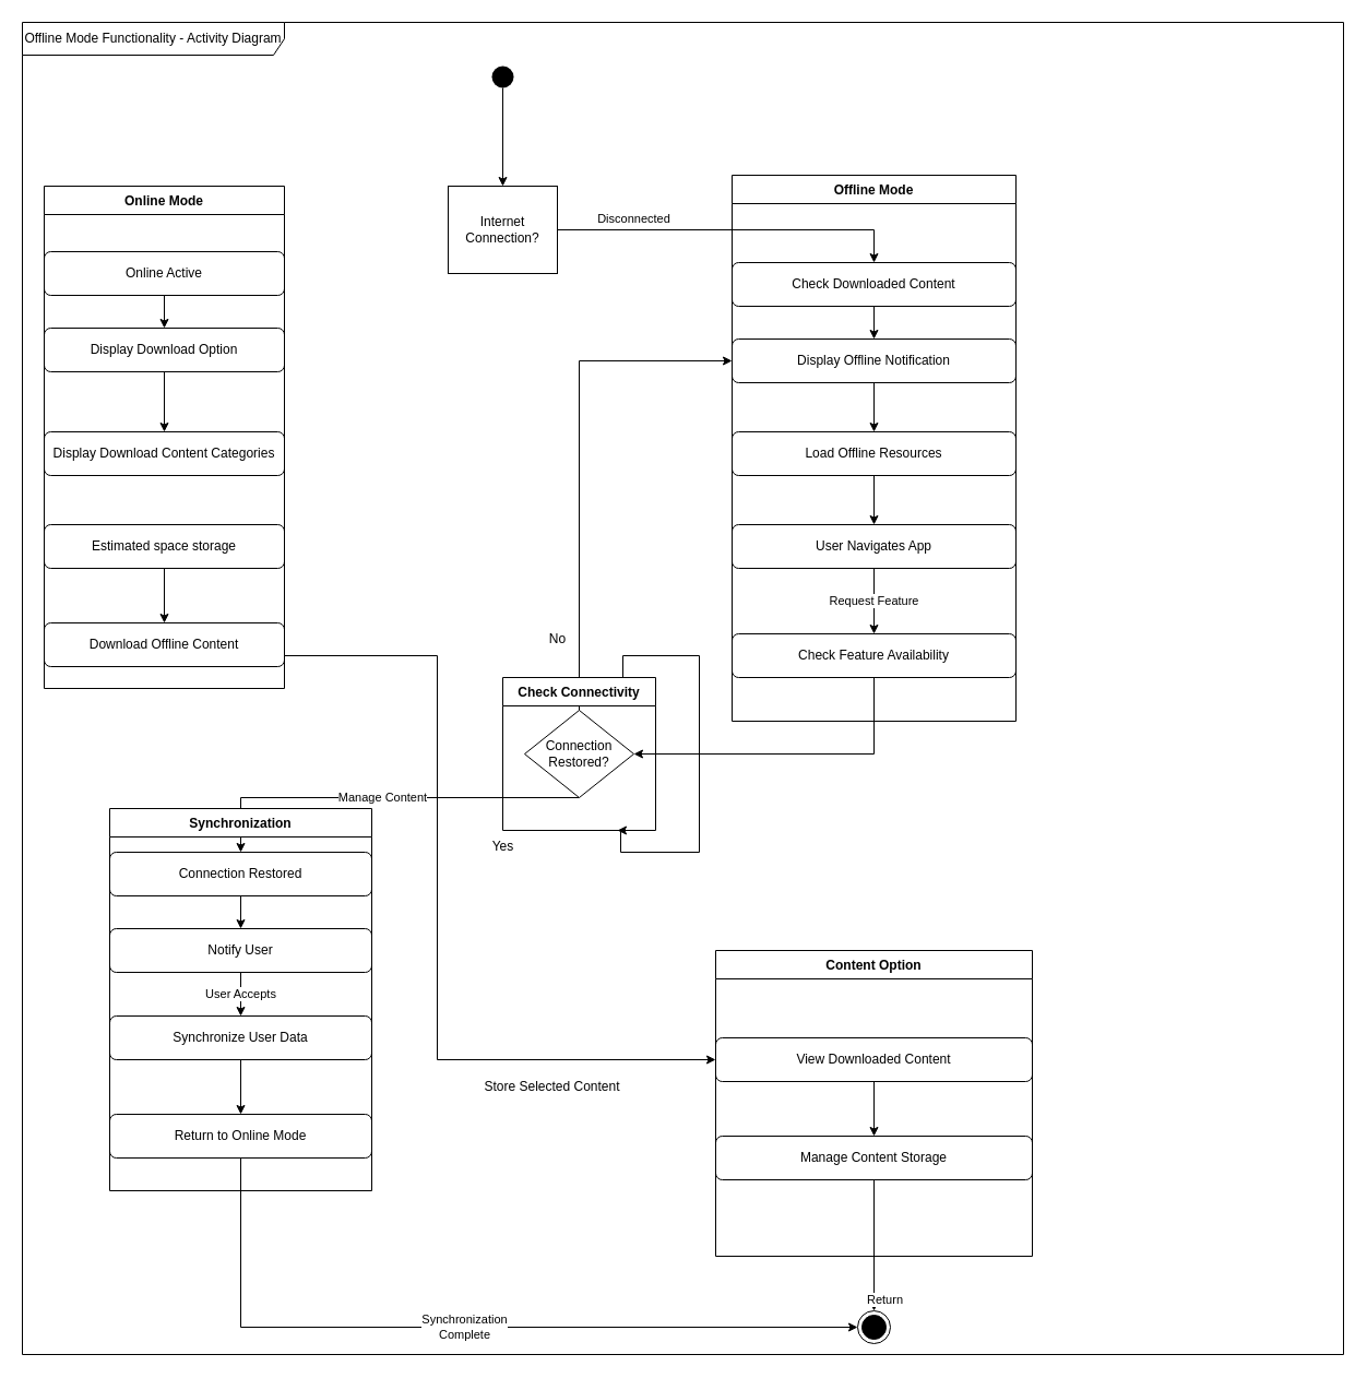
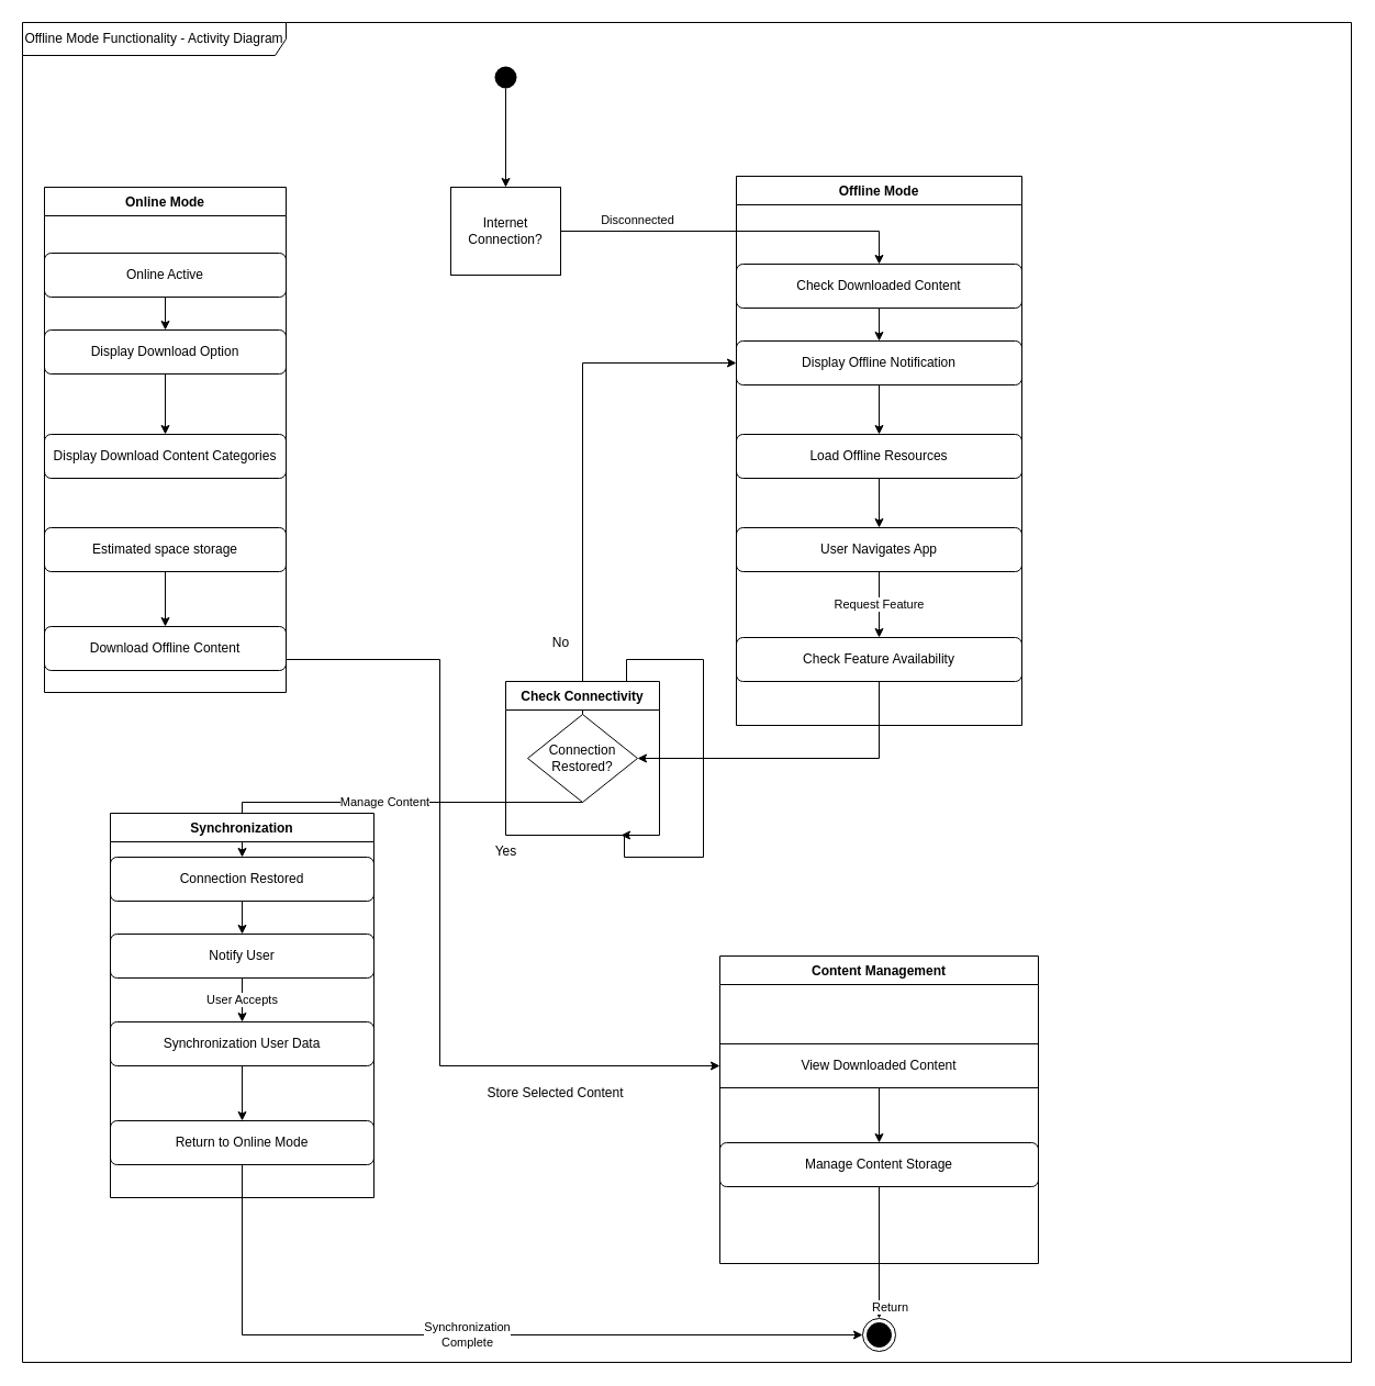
  <mxCell id="0" />
  <mxCell id="1" parent="0" />
  <mxCell id="2" value="Offline Mode Functionality - Activity Diagram" style="shape=umlFrame;whiteSpace=wrap;html=1;pointerEvents=0;recursiveResize=0;container=1;collapsible=0;width=240;height=30;" vertex="1" parent="1"><mxGeometry x="20" width="1210" height="1220" as="geometry" y="20" /></mxCell>
  <mxCell id="3" value="Check Feature Availability" style="rounded=1;whiteSpace=wrap;html=1;" vertex="1" parent="2"><mxGeometry x="650" y="560" width="260" height="40" as="geometry" /></mxCell>
  <mxCell id="4" value="Request Feature" style="endArrow=classic;html=1;rounded=0;exitX=0.5;exitY=1;exitDx=0;exitDy=0;entryX=0.5;entryY=0;entryDx=0;entryDy=0;" edge="1" parent="2" source="5" target="3"><mxGeometry width="50" height="50" relative="1" as="geometry"><mxPoint x="780" y="664" as="sourcePoint" /><mxPoint x="830" y="614" as="targetPoint" /></mxGeometry></mxCell>
  <mxCell id="5" value="User Navigates App" style="rounded=1;whiteSpace=wrap;html=1;" vertex="1" parent="2"><mxGeometry x="650" y="460" width="260" height="40" as="geometry" /></mxCell>
  <mxCell id="6" value="" style="endArrow=classic;html=1;rounded=0;exitX=0.5;exitY=1;exitDx=0;exitDy=0;entryX=0.5;entryY=0;entryDx=0;entryDy=0;" edge="1" parent="2" source="7" target="5"><mxGeometry width="50" height="50" relative="1" as="geometry"><mxPoint x="780" y="664" as="sourcePoint" /><mxPoint x="830" y="614" as="targetPoint" /></mxGeometry></mxCell>
  <mxCell id="7" value="Load Offline Resources" style="rounded=1;whiteSpace=wrap;html=1;" vertex="1" parent="2"><mxGeometry x="650" y="375" width="260" height="40" as="geometry" /></mxCell>
  <mxCell id="8" value="" style="endArrow=classic;html=1;rounded=0;exitX=0.5;exitY=1;exitDx=0;exitDy=0;entryX=0.5;entryY=0;entryDx=0;entryDy=0;" edge="1" parent="2" source="9" target="7"><mxGeometry width="50" height="50" relative="1" as="geometry"><mxPoint x="780" y="664" as="sourcePoint" /><mxPoint x="830" y="614" as="targetPoint" /></mxGeometry></mxCell>
  <mxCell id="9" value="Display Offline Notification" style="rounded=1;whiteSpace=wrap;html=1;" vertex="1" parent="2"><mxGeometry x="650" y="290" width="260" height="40" as="geometry" /></mxCell>
  <mxCell id="10" value="" style="endArrow=classic;html=1;rounded=0;exitX=0.5;exitY=1;exitDx=0;exitDy=0;entryX=0.5;entryY=0;entryDx=0;entryDy=0;" edge="1" parent="2" source="11" target="9"><mxGeometry width="50" height="50" relative="1" as="geometry"><mxPoint x="790" y="564" as="sourcePoint" /><mxPoint x="840" y="514" as="targetPoint" /></mxGeometry></mxCell>
  <mxCell id="11" value="Check Downloaded Content" style="rounded=1;whiteSpace=wrap;html=1;" vertex="1" parent="2"><mxGeometry x="650" y="220" width="260" height="40" as="geometry" /></mxCell>
  <mxCell id="12" value="Manage Content Storage" style="rounded=1;whiteSpace=wrap;html=1;" vertex="1" parent="2"><mxGeometry x="635" y="1020" width="290" height="40" as="geometry" /></mxCell>
- <mxCell id="13" value="View Downloaded Content" style="rounded=1;whiteSpace=wrap;html=1;" vertex="1" parent="2"><mxGeometry x="635" y="930" width="290" height="40" as="geometry" /></mxCell>
+ <mxCell id="13" value="View Downloaded Content" style="whiteSpace=wrap;html=1;rounded=0;" vertex="1" parent="2"><mxGeometry x="635" y="930" width="290" height="40" as="geometry" /></mxCell>
  <mxCell id="14" value="" style="endArrow=classic;html=1;rounded=0;exitX=0.5;exitY=1;exitDx=0;exitDy=0;entryX=0.5;entryY=0;entryDx=0;entryDy=0;" edge="1" parent="2" source="13" target="12"><mxGeometry width="50" height="50" relative="1" as="geometry"><mxPoint x="1025" y="1150" as="sourcePoint" /><mxPoint x="1075" y="1100" as="targetPoint" /></mxGeometry></mxCell>
  <mxCell id="15" value="Manage Content" style="endArrow=classic;html=1;rounded=0;entryX=0.5;entryY=0;entryDx=0;entryDy=0;" edge="1" parent="2" target="35"><mxGeometry width="50" height="50" relative="1" as="geometry"><mxPoint x="510" y="710" as="sourcePoint" /><mxPoint x="210" y="900" as="targetPoint" /><Array as="points"><mxPoint x="200" y="710" /></Array></mxGeometry></mxCell>
  <mxCell id="16" value="Return" style="endArrow=classic;html=1;rounded=0;exitX=0.5;exitY=1;exitDx=0;exitDy=0;entryX=0.5;entryY=0;entryDx=0;entryDy=0;" edge="1" parent="2" source="12" target="41"><mxGeometry x="0.833" y="10" width="50" height="50" relative="1" as="geometry"><mxPoint x="660" y="1200" as="sourcePoint" /><mxPoint x="692.5" y="1140" as="targetPoint" /><mxPoint as="offset" /></mxGeometry></mxCell>
  <mxCell id="17" value="" style="endArrow=classic;html=1;rounded=0;exitX=0.5;exitY=1;exitDx=0;exitDy=0;entryX=1;entryY=0.5;entryDx=0;entryDy=0;" edge="1" parent="2" source="3" target="36"><mxGeometry x="0.048" y="-66" width="50" height="50" relative="1" as="geometry"><mxPoint x="780" y="682.5" as="sourcePoint" /><mxPoint x="450.0" y="970.0" as="targetPoint" /><mxPoint as="offset" /><Array as="points"><mxPoint x="780" y="670" /></Array></mxGeometry></mxCell>
  <mxCell id="18" style="edgeStyle=orthogonalEdgeStyle;rounded=0;orthogonalLoop=1;jettySize=auto;html=1;entryX=0;entryY=0.5;entryDx=0;entryDy=0;" edge="1" parent="2" source="19" target="13"><mxGeometry relative="1" as="geometry"><Array as="points"><mxPoint x="380" y="580" /><mxPoint x="380" y="950" /></Array></mxGeometry></mxCell>
  <mxCell id="19" value="Download Offline Content" style="rounded=1;whiteSpace=wrap;html=1;" vertex="1" parent="2"><mxGeometry x="20" y="550" width="220" height="40" as="geometry" /></mxCell>
  <mxCell id="20" style="edgeStyle=orthogonalEdgeStyle;rounded=0;orthogonalLoop=1;jettySize=auto;html=1;entryX=0.5;entryY=0;entryDx=0;entryDy=0;" edge="1" parent="2" source="21" target="45"><mxGeometry relative="1" as="geometry" /></mxCell>
  <mxCell id="21" value="Display Download Option" style="rounded=1;whiteSpace=wrap;html=1;" vertex="1" parent="2"><mxGeometry x="20" y="280" width="220" height="40" as="geometry" /></mxCell>
  <mxCell id="22" value="" style="endArrow=classic;html=1;rounded=0;exitX=0.5;exitY=1;exitDx=0;exitDy=0;" edge="1" parent="2" source="46" target="19"><mxGeometry width="50" height="50" relative="1" as="geometry"><mxPoint x="130" y="420" as="sourcePoint" /><mxPoint x="430" y="440" as="targetPoint" /></mxGeometry></mxCell>
  <mxCell id="23" value="Online Active" style="rounded=1;whiteSpace=wrap;html=1;" vertex="1" parent="2"><mxGeometry x="20" y="210" width="220" height="40" as="geometry" /></mxCell>
  <mxCell id="24" value="" style="endArrow=classic;html=1;rounded=0;exitX=0.5;exitY=1;exitDx=0;exitDy=0;entryX=0.5;entryY=0;entryDx=0;entryDy=0;" edge="1" parent="2" source="23" target="21"><mxGeometry width="50" height="50" relative="1" as="geometry"><mxPoint x="380" y="490" as="sourcePoint" /><mxPoint x="430" y="440" as="targetPoint" /></mxGeometry></mxCell>
  <mxCell id="25" value="Internet&#10;Connection?" style="whiteSpace=wrap;html=1;rounded=0;" vertex="1" parent="2"><mxGeometry x="390" y="150" width="100" height="80" as="geometry" /></mxCell>
  <mxCell id="26" value="Disconnected" style="endArrow=classic;html=1;rounded=0;exitX=1;exitY=0.5;exitDx=0;exitDy=0;entryX=0.5;entryY=0;entryDx=0;entryDy=0;" edge="1" parent="2" source="25" target="11"><mxGeometry x="-0.562" y="10" width="50" height="50" relative="1" as="geometry"><mxPoint x="410" y="280" as="sourcePoint" /><mxPoint x="730" y="190" as="targetPoint" /><Array as="points"><mxPoint x="780" y="190" /></Array><mxPoint as="offset" /></mxGeometry></mxCell>
  <mxCell id="27" value="" style="ellipse;fillColor=#000000;strokeColor=none;" vertex="1" parent="2"><mxGeometry x="430" y="40" width="20" height="20" as="geometry" /></mxCell>
  <mxCell id="28" value="" style="endArrow=classic;html=1;rounded=0;exitX=0.5;exitY=1;exitDx=0;exitDy=0;entryX=0.5;entryY=0;entryDx=0;entryDy=0;" edge="1" parent="2" source="27" target="25"><mxGeometry width="50" height="50" relative="1" as="geometry"><mxPoint x="410" y="280" as="sourcePoint" /><mxPoint x="460" y="230" as="targetPoint" /></mxGeometry></mxCell>
  <mxCell id="29" value="Return to Online Mode" style="rounded=1;whiteSpace=wrap;html=1;" vertex="1" parent="2"><mxGeometry x="80" y="1000" width="240" height="40" as="geometry" /></mxCell>
  <mxCell id="30" value="" style="endArrow=classic;html=1;rounded=0;exitX=0.5;exitY=1;exitDx=0;exitDy=0;entryX=0.5;entryY=0;entryDx=0;entryDy=0;" edge="1" parent="2" source="31" target="29"><mxGeometry width="50" height="50" relative="1" as="geometry"><mxPoint x="470" y="1080" as="sourcePoint" /><mxPoint x="520" y="1030" as="targetPoint" /></mxGeometry></mxCell>
- <mxCell id="31" value="Synchronize User Data" style="rounded=1;whiteSpace=wrap;html=1;" vertex="1" parent="2"><mxGeometry x="80" y="910" width="240" height="40" as="geometry" /></mxCell>
+ <mxCell id="31" value="Synchronization User Data" style="rounded=1;whiteSpace=wrap;html=1;" vertex="1" parent="2"><mxGeometry x="80" y="910" width="240" height="40" as="geometry" /></mxCell>
  <mxCell id="32" value="User Accepts" style="endArrow=classic;html=1;rounded=0;exitX=0.5;exitY=1;exitDx=0;exitDy=0;entryX=0.5;entryY=0;entryDx=0;entryDy=0;" edge="1" parent="2" source="33" target="31"><mxGeometry width="50" height="50" relative="1" as="geometry"><mxPoint x="470" y="1080" as="sourcePoint" /><mxPoint x="520" y="1030" as="targetPoint" /></mxGeometry></mxCell>
  <mxCell id="33" value="Notify User" style="rounded=1;whiteSpace=wrap;html=1;" vertex="1" parent="2"><mxGeometry x="80" y="830" width="240" height="40" as="geometry" /></mxCell>
  <mxCell id="34" value="" style="endArrow=classic;html=1;rounded=0;exitX=0.5;exitY=1;exitDx=0;exitDy=0;entryX=0.5;entryY=0;entryDx=0;entryDy=0;" edge="1" parent="2" source="35" target="33"><mxGeometry width="50" height="50" relative="1" as="geometry"><mxPoint x="470" y="1080" as="sourcePoint" /><mxPoint x="520" y="1030" as="targetPoint" /></mxGeometry></mxCell>
  <mxCell id="35" value="Connection Restored" style="rounded=1;whiteSpace=wrap;html=1;" vertex="1" parent="2"><mxGeometry x="80" y="760" width="240" height="40" as="geometry" /></mxCell>
  <mxCell id="36" value="Connection&lt;br&gt;Restored?" style="rhombus;whiteSpace=wrap;html=1;" vertex="1" parent="2"><mxGeometry x="460" y="630" width="100" height="80" as="geometry" /></mxCell>
  <mxCell id="37" style="edgeStyle=orthogonalEdgeStyle;rounded=0;orthogonalLoop=1;jettySize=auto;html=1;entryX=0;entryY=0.5;entryDx=0;entryDy=0;" edge="1" parent="2" source="36" target="9"><mxGeometry relative="1" as="geometry"><mxPoint x="634.997" y="310.04" as="targetPoint" /><Array as="points"><mxPoint x="510" y="310" /></Array><mxPoint x="364.997" y="610.075" as="sourcePoint" /></mxGeometry></mxCell>
  <mxCell id="38" value="No" style="text;html=1;align=center;verticalAlign=middle;resizable=0;points=[];autosize=1;strokeColor=none;fillColor=none;" vertex="1" parent="2"><mxGeometry x="470" y="550" width="40" height="30" as="geometry" /></mxCell>
  <mxCell id="39" value="Check Connectivity" style="swimlane;fontStyle=1;align=center;verticalAlign=top;childLayout=stackLayout;horizontal=1;startSize=26;horizontalStack=0;resizeParent=1;resizeParentMax=0;resizeLast=0;collapsible=1;marginBottom=0;" vertex="1" parent="2"><mxGeometry x="440" y="600" width="140" height="140" as="geometry" /></mxCell>
  <mxCell id="40" style="edgeStyle=orthogonalEdgeStyle;rounded=0;orthogonalLoop=1;jettySize=auto;html=1;entryX=0.75;entryY=1;entryDx=0;entryDy=0;" edge="1" parent="2" source="39" target="39"><mxGeometry relative="1" as="geometry"><Array as="points"><mxPoint x="550" y="580" /><mxPoint x="620" y="580" /><mxPoint x="620" y="760" /><mxPoint x="548" y="760" /><mxPoint x="548" y="740" /></Array></mxGeometry></mxCell>
  <mxCell id="41" value="" style="ellipse;html=1;shape=endState;fillColor=strokeColor;" vertex="1" parent="2"><mxGeometry x="765" y="1180" width="30" height="30" as="geometry" /></mxCell>
  <mxCell id="42" value="Store Selected Content" style="text;html=1;align=center;verticalAlign=middle;resizable=0;points=[];autosize=1;strokeColor=none;fillColor=none;" vertex="1" parent="2"><mxGeometry x="410" y="960" width="150" height="30" as="geometry" /></mxCell>
  <mxCell id="43" value="Yes" style="text;html=1;align=center;verticalAlign=middle;resizable=0;points=[];autosize=1;strokeColor=none;fillColor=none;" vertex="1" parent="2"><mxGeometry x="420" y="740" width="40" height="30" as="geometry" /></mxCell>
  <mxCell id="44" style="edgeStyle=orthogonalEdgeStyle;rounded=0;orthogonalLoop=1;jettySize=auto;html=1;exitX=0.5;exitY=1;exitDx=0;exitDy=0;" edge="1" parent="2" source="19" target="19"><mxGeometry relative="1" as="geometry" /></mxCell>
  <mxCell id="45" value="Display Download Content Categories" style="rounded=1;whiteSpace=wrap;html=1;" vertex="1" parent="2"><mxGeometry x="20" y="375" width="220" height="40" as="geometry" /></mxCell>
  <mxCell id="46" value="Estimated space storage" style="rounded=1;whiteSpace=wrap;html=1;" vertex="1" parent="2"><mxGeometry x="20" y="460" width="220" height="40" as="geometry" /></mxCell>
  <mxCell id="47" value="Synchronization&#10;Complete" style="endArrow=classic;html=1;rounded=0;exitX=0.5;exitY=1;exitDx=0;exitDy=0;entryX=0;entryY=0.5;entryDx=0;entryDy=0;" edge="1" parent="2" source="29" target="41"><mxGeometry width="50" height="50" relative="1" as="geometry"><mxPoint x="410" y="280" as="sourcePoint" /><mxPoint x="-110" y="540" as="targetPoint" /><Array as="points"><mxPoint x="200" y="1195" /></Array></mxGeometry></mxCell>
- <mxCell id="48" value="Content Option" style="swimlane;fontStyle=1;align=center;verticalAlign=top;childLayout=stackLayout;horizontal=1;startSize=26;horizontalStack=0;resizeParent=1;resizeParentMax=0;resizeLast=0;collapsible=1;marginBottom=0;" vertex="1" parent="2"><mxGeometry x="635" y="850" width="290" height="280" as="geometry"><mxRectangle x="740" y="630" width="160" height="30" as="alternateBounds" /></mxGeometry></mxCell>
+ <mxCell id="48" value="Content Management" style="swimlane;fontStyle=1;align=center;verticalAlign=top;childLayout=stackLayout;horizontal=1;startSize=26;horizontalStack=0;resizeParent=1;resizeParentMax=0;resizeLast=0;collapsible=1;marginBottom=0;" vertex="1" parent="2"><mxGeometry x="635" y="850" width="290" height="280" as="geometry"><mxRectangle x="740" y="630" width="160" height="30" as="alternateBounds" /></mxGeometry></mxCell>
  <mxCell id="49" value="Synchronization" style="swimlane;fontStyle=1;align=center;verticalAlign=top;childLayout=stackLayout;horizontal=1;startSize=26;horizontalStack=0;resizeParent=1;resizeParentMax=0;resizeLast=0;collapsible=1;marginBottom=0;" vertex="1" parent="2"><mxGeometry x="80" y="720" width="240" height="350" as="geometry"><mxRectangle x="120" y="760" width="130" height="30" as="alternateBounds" /></mxGeometry></mxCell>
  <mxCell id="50" value="Online Mode" style="swimlane;fontStyle=1;align=center;verticalAlign=top;childLayout=stackLayout;horizontal=1;startSize=26;horizontalStack=0;resizeParent=1;resizeParentMax=0;resizeLast=0;collapsible=1;marginBottom=0;" vertex="1" parent="2"><mxGeometry x="20" y="150" width="220" height="460" as="geometry"><mxRectangle x="120" y="760" width="130" height="30" as="alternateBounds" /></mxGeometry></mxCell>
  <mxCell id="51" value="Offline Mode" style="swimlane;fontStyle=1;align=center;verticalAlign=top;childLayout=stackLayout;horizontal=1;startSize=26;horizontalStack=0;resizeParent=1;resizeParentMax=0;resizeLast=0;collapsible=1;marginBottom=0;" vertex="1" parent="2"><mxGeometry x="650" y="140" width="260" height="500" as="geometry"><mxRectangle x="120" y="760" width="130" height="30" as="alternateBounds" /></mxGeometry></mxCell>
